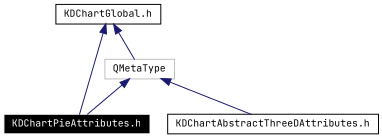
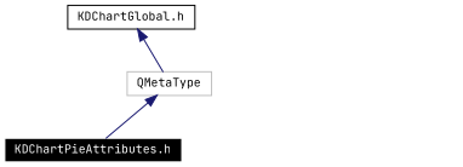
  digraph {
    fontname="JetBrains Mono"
    node [color=black fontname="JetBrains Mono" fontsize=10 shape=record]
    edge [color=midnightblue dir=back fontname="JetBrains Mono" fontsize=10 labelfontname=Helvetica labelfontsize=10 style=solid]
    n1 [color=white fillcolor=black fontcolor=white height=0.2 label="KDChartPieAttributes.h" style=filled width=0.4]
    n2 [color=grey75 height=0.2 label=QMetaType width=0.4]
-   n3 [height=0.2 label="KDChartAbstractThreeDAttributes.h" width=0.4]
    n4 [height=0.2 label="KDChartGlobal.h" width=0.4]
    n2 -> n1
-   n2 -> n3
-   n4 -> n1
    n4 -> n2
  }
